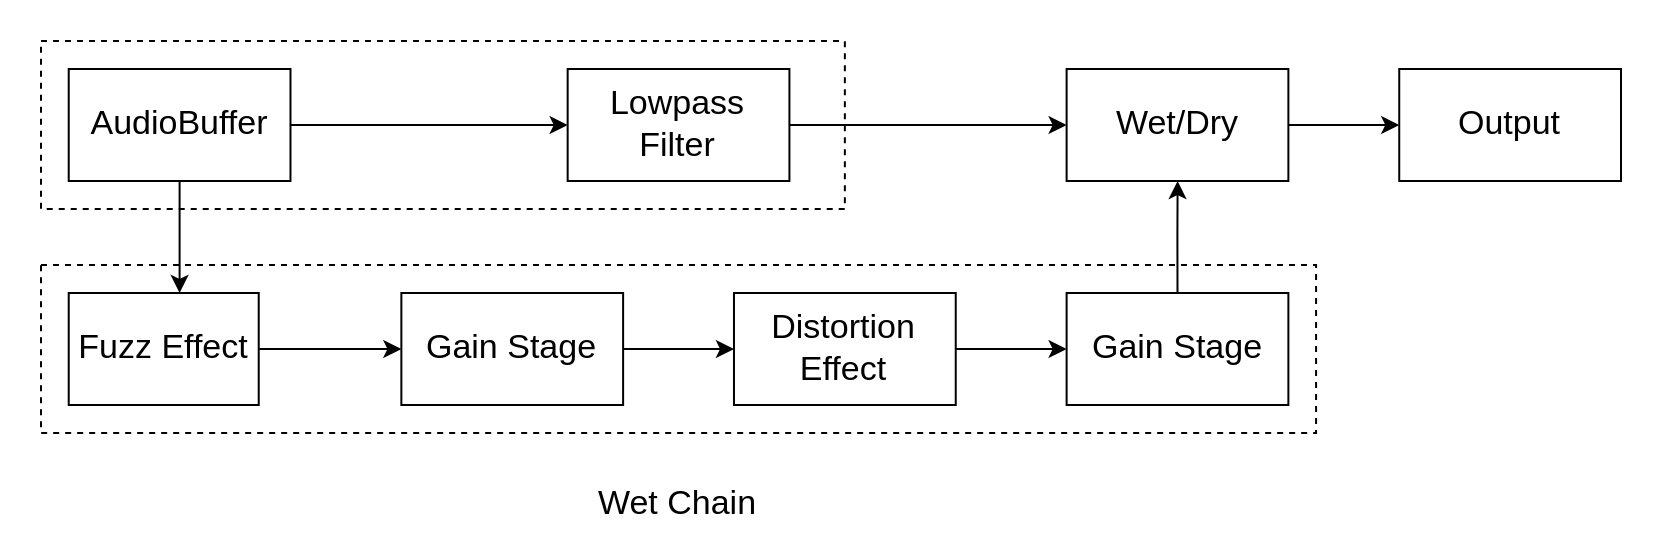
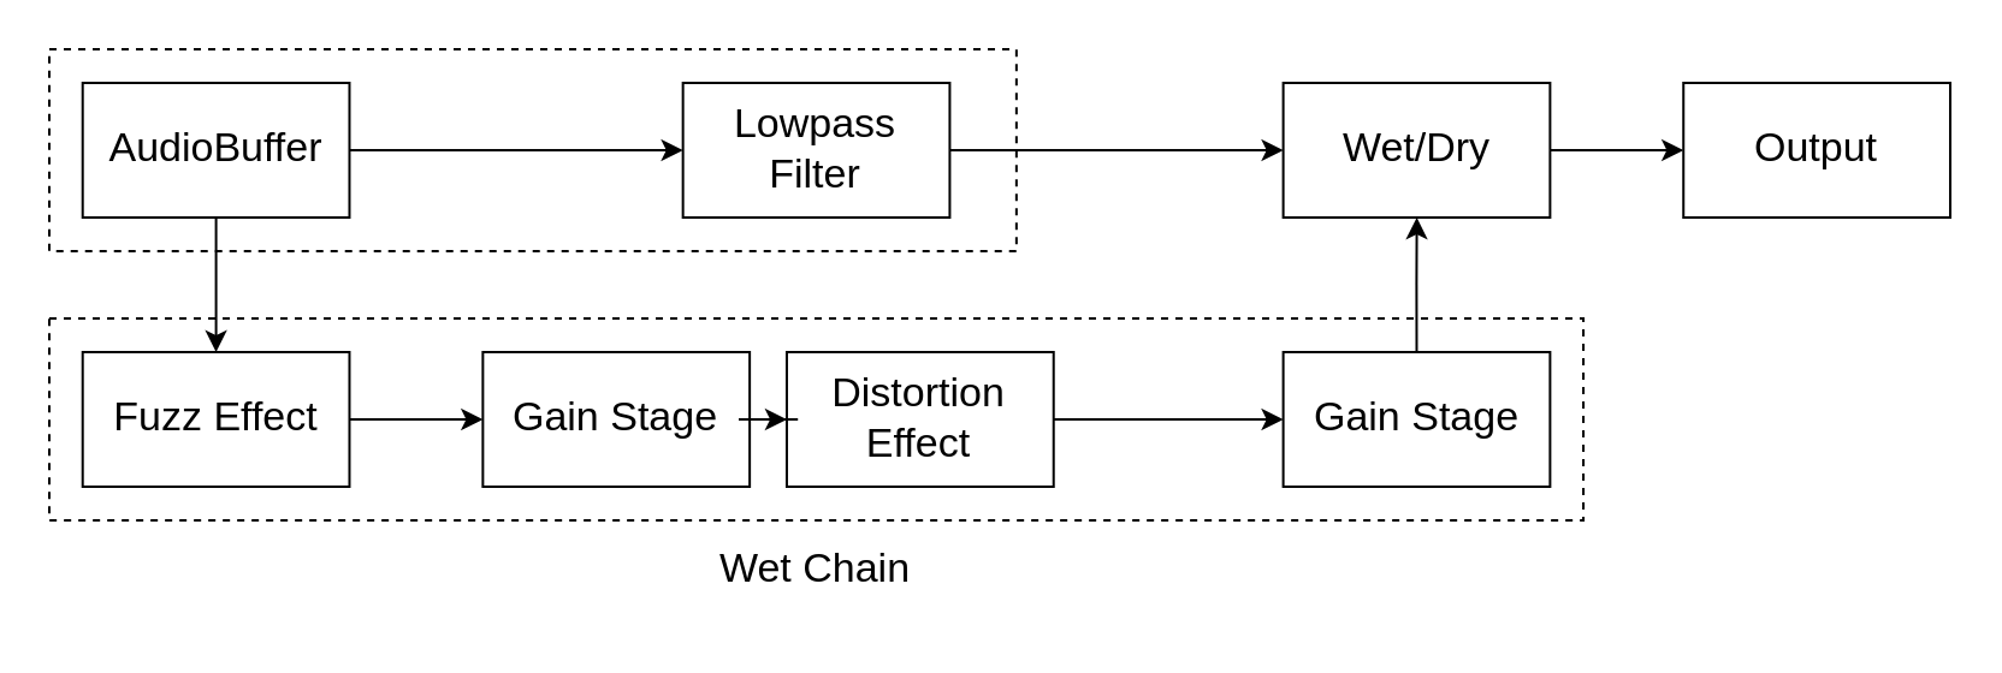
  <mxCell id="0" />
  <mxCell id="1" parent="0" />
  <mxCell id="2" value="" style="rounded=0;whiteSpace=wrap;html=1;fillColor=none;dashed=1;fontSize=17;" parent="1" vertex="1"><mxGeometry x="20" y="20" width="401.93" height="84" as="geometry" /></mxCell>
  <mxCell id="3" value="AudioBuffer" style="rounded=0;whiteSpace=wrap;html=1;fontSize=17;" parent="1" vertex="1"><mxGeometry x="33.86" y="34" width="110.877" height="56" as="geometry" /></mxCell>
  <mxCell id="4" value="Lowpass &lt;br style=&quot;font-size: 17px;&quot;&gt;Filter" style="whiteSpace=wrap;html=1;rounded=0;fontSize=17;" parent="1" vertex="1"><mxGeometry x="283.333" y="34" width="110.877" height="56" as="geometry" /></mxCell>
  <mxCell id="5" value="" style="edgeStyle=orthogonalEdgeStyle;rounded=0;orthogonalLoop=1;jettySize=auto;html=1;fontSize=17;" parent="1" source="3" target="4" edge="1"><mxGeometry relative="1" as="geometry" /></mxCell>
  <mxCell id="6" value="Wet/Dry" style="whiteSpace=wrap;html=1;rounded=0;fontSize=17;" parent="1" vertex="1"><mxGeometry x="532.807" y="34" width="110.877" height="56" as="geometry" /></mxCell>
  <mxCell id="7" value="" style="edgeStyle=orthogonalEdgeStyle;rounded=0;orthogonalLoop=1;jettySize=auto;html=1;fontSize=17;" parent="1" source="4" target="6" edge="1"><mxGeometry relative="1" as="geometry" /></mxCell>
  <mxCell id="8" value="Output" style="whiteSpace=wrap;html=1;rounded=0;fontSize=17;" parent="1" vertex="1"><mxGeometry x="699.123" y="34" width="110.877" height="56" as="geometry" /></mxCell>
  <mxCell id="9" value="" style="edgeStyle=orthogonalEdgeStyle;rounded=0;orthogonalLoop=1;jettySize=auto;html=1;fontSize=17;" parent="1" source="6" target="8" edge="1"><mxGeometry relative="1" as="geometry" /></mxCell>
- <mxCell id="10" value="Fuzz Effect" style="rounded=0;whiteSpace=wrap;html=1;fontSize=17;" parent="1" vertex="1"><mxGeometry x="33.86" y="146" width="95" height="56" as="geometry" /></mxCell>
+ <mxCell id="10" value="Fuzz Effect" style="rounded=0;whiteSpace=wrap;html=1;fontSize=17;" parent="1" vertex="1"><mxGeometry x="33.86" y="146" width="110.877" height="56" as="geometry" /></mxCell>
  <mxCell id="11" value="" style="edgeStyle=orthogonalEdgeStyle;rounded=0;orthogonalLoop=1;jettySize=auto;html=1;fontSize=17;" parent="1" source="3" target="10" edge="1"><mxGeometry relative="1" as="geometry"><Array as="points"><mxPoint x="89.298" y="174" /></Array></mxGeometry></mxCell>
- <mxCell id="12" value="Wet Chain" style="text;html=1;strokeColor=none;fillColor=none;align=center;verticalAlign=middle;whiteSpace=wrap;rounded=0;fontSize=17;" parent="1" vertex="1"><mxGeometry x="283.333" y="231" width="110.877" height="42" as="geometry" /></mxCell>
+ <mxCell id="12" value="Wet Chain" style="text;html=1;strokeColor=none;fillColor=none;align=center;verticalAlign=middle;whiteSpace=wrap;rounded=0;fontSize=17;" parent="1" vertex="1"><mxGeometry x="283.333" y="216" width="110.877" height="42" as="geometry" /></mxCell>
  <mxCell id="13" value="Gain Stage" style="rounded=0;whiteSpace=wrap;html=1;fontSize=17;" parent="1" vertex="1"><mxGeometry x="200.175" y="146" width="110.877" height="56" as="geometry" /></mxCell>
  <mxCell id="14" value="" style="edgeStyle=orthogonalEdgeStyle;rounded=0;orthogonalLoop=1;jettySize=auto;html=1;fontSize=17;" parent="1" source="10" target="13" edge="1"><mxGeometry relative="1" as="geometry" /></mxCell>
- <mxCell id="15" value="Distortion Effect" style="rounded=0;whiteSpace=wrap;html=1;fontSize=17;" parent="1" vertex="1"><mxGeometry x="366.491" y="146" width="110.877" height="56" as="geometry" /></mxCell>
+ <mxCell id="15" value="Distortion Effect" style="rounded=0;whiteSpace=wrap;html=1;fontSize=17;" parent="1" vertex="1"><mxGeometry x="326.491" y="146" width="110.877" height="56" as="geometry" /></mxCell>
  <mxCell id="16" value="" style="edgeStyle=orthogonalEdgeStyle;rounded=0;orthogonalLoop=1;jettySize=auto;html=1;fontSize=17;" parent="1" source="13" target="15" edge="1"><mxGeometry relative="1" as="geometry" /></mxCell>
  <mxCell id="17" value="Gain Stage" style="rounded=0;whiteSpace=wrap;html=1;fontSize=17;" parent="1" vertex="1"><mxGeometry x="532.807" y="146" width="110.877" height="56" as="geometry" /></mxCell>
  <mxCell id="18" value="" style="edgeStyle=orthogonalEdgeStyle;rounded=0;orthogonalLoop=1;jettySize=auto;html=1;fontSize=17;" parent="1" source="15" target="17" edge="1"><mxGeometry relative="1" as="geometry" /></mxCell>
  <mxCell id="19" value="" style="edgeStyle=orthogonalEdgeStyle;rounded=0;orthogonalLoop=1;jettySize=auto;html=1;exitX=0.5;exitY=0;exitDx=0;exitDy=0;fontSize=17;" parent="1" source="17" target="6" edge="1"><mxGeometry relative="1" as="geometry"><mxPoint x="699.123" y="146" as="sourcePoint" /></mxGeometry></mxCell>
  <mxCell id="20" value="" style="rounded=0;whiteSpace=wrap;html=1;fillColor=none;dashed=1;fontSize=17;" parent="1" vertex="1"><mxGeometry x="20" y="132" width="637.544" height="84" as="geometry" /></mxCell>
